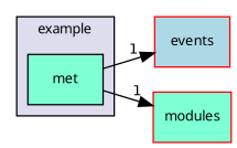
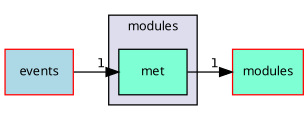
  digraph {
    compound=true
    fontname="Noto Sans"
    rankdir=LR
    node [fillcolor=aquamarine fontname="Noto Sans" fontsize=10 shape=box style=filled color=red]
    edge [fontname="Noto Sans" headlabel=1 labeldistance=1.5 labelfontname=Helvetica labelfontsize=10]
    n1 [label=met pencolor=black color=""]
    n2 [fillcolor=lightblue label=events]
    n3 [label=modules]
    subgraph cluster_1 {
      bgcolor="#ddddee"
      fontsize=10
-     label=example
+     label=modules
      pencolor=black
      n1
    }
-   n1 -> n2
+   n2 -> n1
    n1 -> n3
  }
